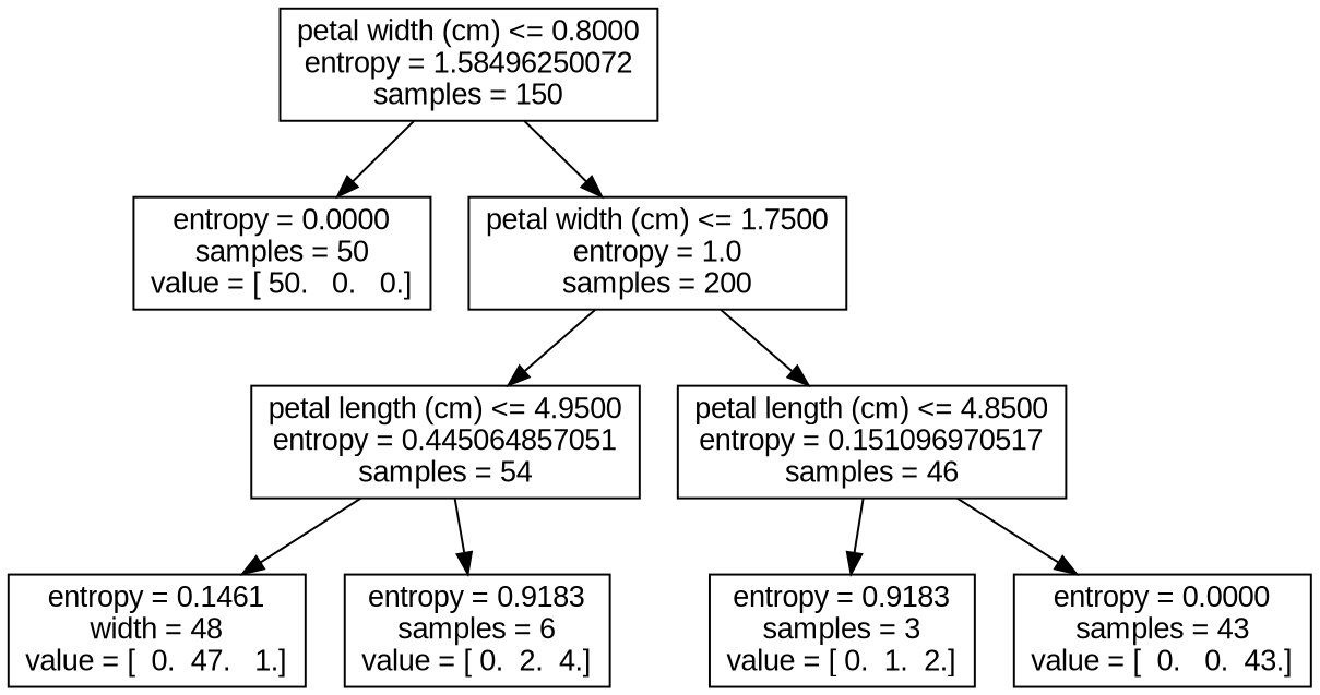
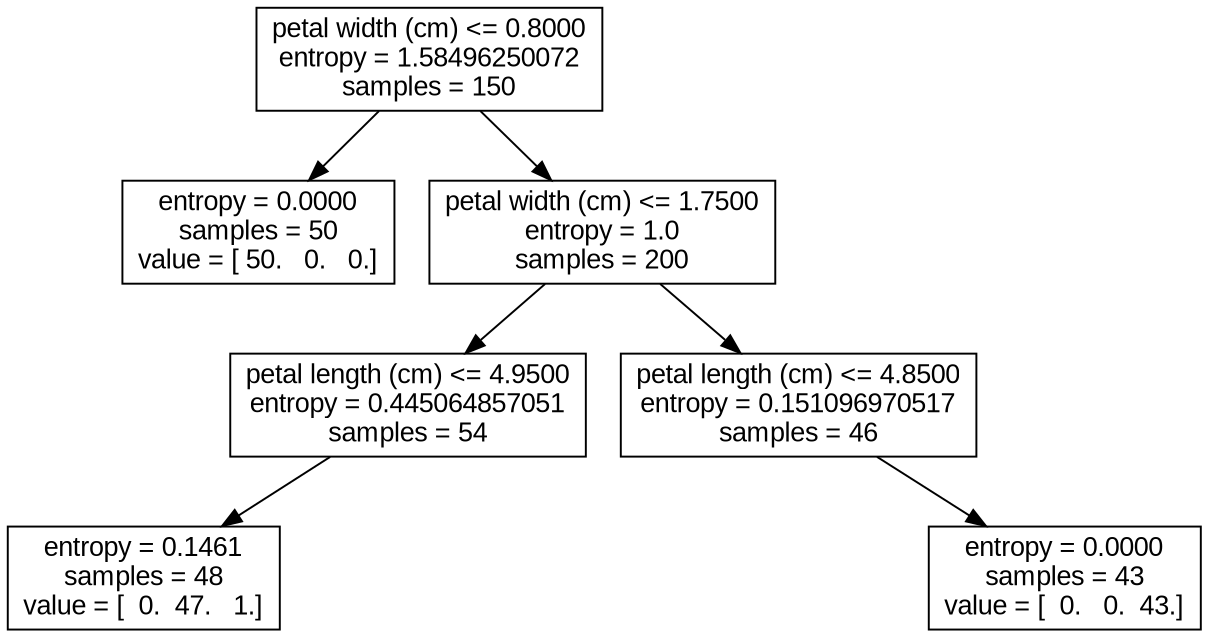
  digraph {
    fontname="Liberation Sans"
    node [fontname="Liberation Sans" shape=box]
    edge [fontname="Liberation Sans"]
    n1 [label="petal width (cm) <= 0.8000\nentropy = 1.58496250072\nsamples = 150"]
    n2 [label="entropy = 0.0000\nsamples = 50\nvalue = [ 50.   0.   0.]"]
    n3 [label="petal width (cm) <= 1.7500\nentropy = 1.0\nsamples = 200"]
    n4 [label="petal length (cm) <= 4.9500\nentropy = 0.445064857051\nsamples = 54"]
    n5 [label="petal length (cm) <= 4.8500\nentropy = 0.151096970517\nsamples = 46"]
-   n6 [label="entropy = 0.1461\nwidth = 48\nvalue = [  0.  47.   1.]"]
-   n7 [label="entropy = 0.9183\nsamples = 6\nvalue = [ 0.  2.  4.]"]
-   n8 [label="entropy = 0.9183\nsamples = 3\nvalue = [ 0.  1.  2.]"]
+   n6 [label="entropy = 0.1461\nsamples = 48\nvalue = [  0.  47.   1.]"]
    n9 [label="entropy = 0.0000\nsamples = 43\nvalue = [  0.   0.  43.]"]
    n1 -> n2
    n1 -> n3
    n3 -> n4
    n3 -> n5
    n4 -> n6
-   n4 -> n7
-   n5 -> n8
    n5 -> n9
  }
